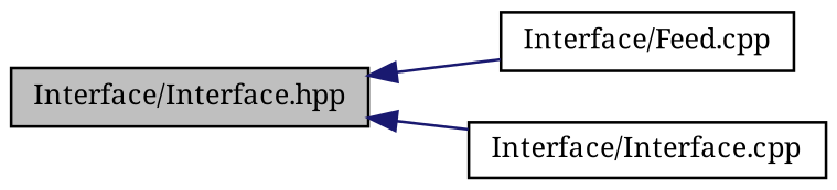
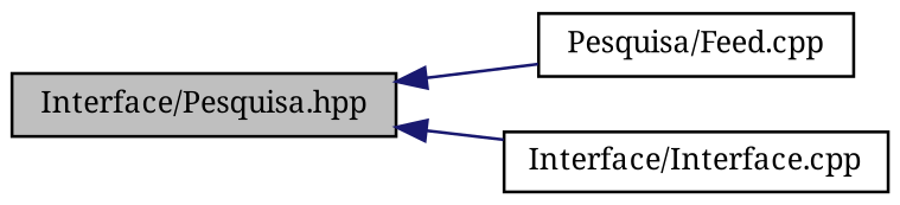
  digraph {
    fontname="Noto Serif"
    rankdir=LR
    node [color=black fillcolor=white fontname="Noto Serif" fontsize=10 shape=record style=filled]
    edge [color=midnightblue dir=back fontname="Noto Serif" fontsize=10 labelfontname=Helvetica labelfontsize=10 style=solid]
-   n1 [fillcolor=grey75 fontcolor=black height=0.2 label="Interface/Interface.hpp" width=0.4]
-   n2 [height=0.2 label="Interface/Feed.cpp" width=0.4]
+   n1 [fillcolor=grey75 fontcolor=black height=0.2 label="Interface/Pesquisa.hpp" width=0.4]
+   n2 [height=0.2 label="Pesquisa/Feed.cpp" width=0.4]
    n3 [height=0.2 label="Interface/Interface.cpp" width=0.4]
    n1 -> n2
    n1 -> n3
  }
